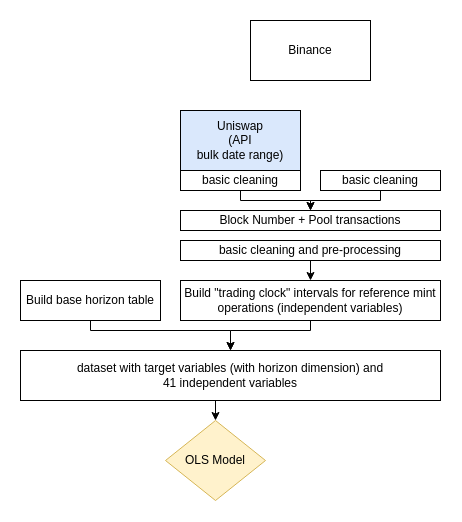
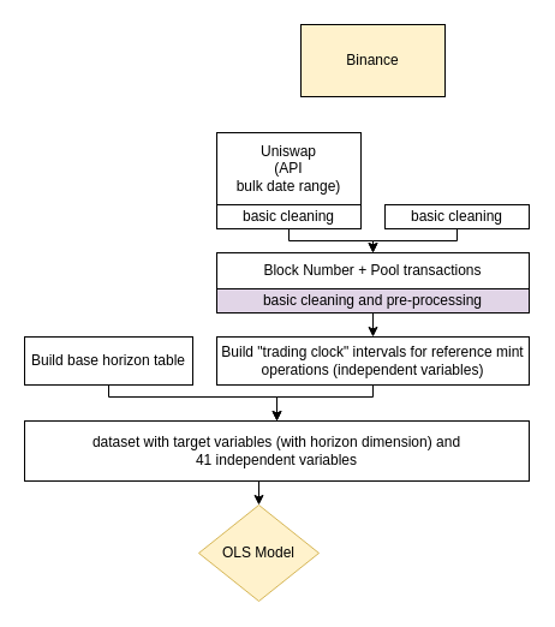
  <mxCell id="0" />
  <mxCell id="1" parent="0" />
- <mxCell id="2" value="Binance" style="rounded=0;whiteSpace=wrap;html=1;" vertex="1" parent="1"><mxGeometry x="250" y="20" width="120" height="60" as="geometry" /></mxCell>
- <mxCell id="3" value="Uniswap&lt;br&gt;(API&lt;br&gt;bulk date range)" style="rounded=0;whiteSpace=wrap;html=1;fillColor=#dae8fc;" vertex="1" parent="1"><mxGeometry x="180" y="110" width="120" height="60" as="geometry" /></mxCell>
- <mxCell id="4" value="Block Number + Pool transactions" style="rounded=0;whiteSpace=wrap;html=1;" vertex="1" parent="1"><mxGeometry x="180" y="210" width="260" height="20" as="geometry" /></mxCell>
+ <mxCell id="2" value="Binance" style="rounded=0;whiteSpace=wrap;html=1;fillColor=#fff2cc;" vertex="1" parent="1"><mxGeometry x="250" y="20" width="120" height="60" as="geometry" /></mxCell>
+ <mxCell id="3" value="Uniswap&lt;br&gt;(API&lt;br&gt;bulk date range)" style="rounded=0;whiteSpace=wrap;html=1;" vertex="1" parent="1"><mxGeometry x="180" y="110" width="120" height="60" as="geometry" /></mxCell>
+ <mxCell id="4" value="Block Number + Pool transactions" style="rounded=0;whiteSpace=wrap;html=1;" vertex="1" parent="1"><mxGeometry x="180" y="210" width="260" height="30" as="geometry" /></mxCell>
  <mxCell id="5" style="edgeStyle=orthogonalEdgeStyle;rounded=0;orthogonalLoop=1;jettySize=auto;html=1;exitX=0.5;exitY=1;exitDx=0;exitDy=0;entryX=0.5;entryY=0;entryDx=0;entryDy=0;" edge="1" parent="1" source="6" target="4"><mxGeometry relative="1" as="geometry"><Array as="points"><mxPoint x="240" y="200" /><mxPoint x="310" y="200" /></Array></mxGeometry></mxCell>
  <mxCell id="6" value="basic cleaning" style="rounded=0;whiteSpace=wrap;html=1;" vertex="1" parent="1"><mxGeometry x="180" y="170" width="120" height="20" as="geometry" /></mxCell>
  <mxCell id="7" style="edgeStyle=orthogonalEdgeStyle;rounded=0;orthogonalLoop=1;jettySize=auto;html=1;exitX=0.5;exitY=1;exitDx=0;exitDy=0;entryX=0.5;entryY=0;entryDx=0;entryDy=0;" edge="1" parent="1" source="8" target="4"><mxGeometry relative="1" as="geometry"><Array as="points"><mxPoint x="380" y="200" /><mxPoint x="310" y="200" /></Array></mxGeometry></mxCell>
  <mxCell id="8" value="basic cleaning" style="rounded=0;whiteSpace=wrap;html=1;" vertex="1" parent="1"><mxGeometry x="320" y="170" width="120" height="20" as="geometry" /></mxCell>
  <mxCell id="9" style="edgeStyle=orthogonalEdgeStyle;rounded=0;orthogonalLoop=1;jettySize=auto;html=1;exitX=0.5;exitY=1;exitDx=0;exitDy=0;entryX=0.5;entryY=0;entryDx=0;entryDy=0;" edge="1" parent="1" source="10" target="12"><mxGeometry relative="1" as="geometry" /></mxCell>
- <mxCell id="10" value="basic cleaning and pre-processing" style="rounded=0;whiteSpace=wrap;html=1;" vertex="1" parent="1"><mxGeometry x="180" y="240" width="260" height="20" as="geometry" /></mxCell>
+ <mxCell id="10" value="basic cleaning and pre-processing" style="rounded=0;whiteSpace=wrap;html=1;fillColor=#e1d5e7;" vertex="1" parent="1"><mxGeometry x="180" y="240" width="260" height="20" as="geometry" /></mxCell>
  <mxCell id="11" style="edgeStyle=orthogonalEdgeStyle;rounded=0;orthogonalLoop=1;jettySize=auto;html=1;exitX=0.5;exitY=1;exitDx=0;exitDy=0;entryX=0.5;entryY=0;entryDx=0;entryDy=0;" edge="1" parent="1" source="12" target="16"><mxGeometry relative="1" as="geometry"><Array as="points"><mxPoint x="310" y="330" /><mxPoint x="230" y="330" /></Array></mxGeometry></mxCell>
  <mxCell id="12" value="Build &quot;trading clock&quot; intervals for reference mint operations (independent variables)" style="rounded=0;whiteSpace=wrap;html=1;" vertex="1" parent="1"><mxGeometry x="180" y="280" width="260" height="40" as="geometry" /></mxCell>
  <mxCell id="13" style="edgeStyle=orthogonalEdgeStyle;rounded=0;orthogonalLoop=1;jettySize=auto;html=1;exitX=0.5;exitY=1;exitDx=0;exitDy=0;entryX=0.5;entryY=0;entryDx=0;entryDy=0;" edge="1" parent="1" source="14" target="16"><mxGeometry relative="1" as="geometry"><Array as="points"><mxPoint x="90" y="330" /><mxPoint x="230" y="330" /></Array></mxGeometry></mxCell>
  <mxCell id="14" value="Build base horizon table" style="rounded=0;whiteSpace=wrap;html=1;" vertex="1" parent="1"><mxGeometry x="20" y="280" width="140" height="40" as="geometry" /></mxCell>
  <mxCell id="15" style="edgeStyle=orthogonalEdgeStyle;rounded=0;orthogonalLoop=1;jettySize=auto;html=1;exitX=0.5;exitY=1;exitDx=0;exitDy=0;entryX=0.5;entryY=0;entryDx=0;entryDy=0;" edge="1" parent="1" source="16" target="17"><mxGeometry relative="1" as="geometry" /></mxCell>
  <mxCell id="16" value="dataset with target variables (with horizon dimension) and&lt;br&gt;41 independent variables" style="rounded=0;whiteSpace=wrap;html=1;" vertex="1" parent="1"><mxGeometry x="20" y="350" width="420" height="50" as="geometry" /></mxCell>
  <mxCell id="17" value="OLS Model" style="rhombus;whiteSpace=wrap;html=1;fillColor=#fff2cc;strokeColor=#d6b656;" vertex="1" parent="1"><mxGeometry x="165" y="420" width="100" height="80" as="geometry" /></mxCell>
